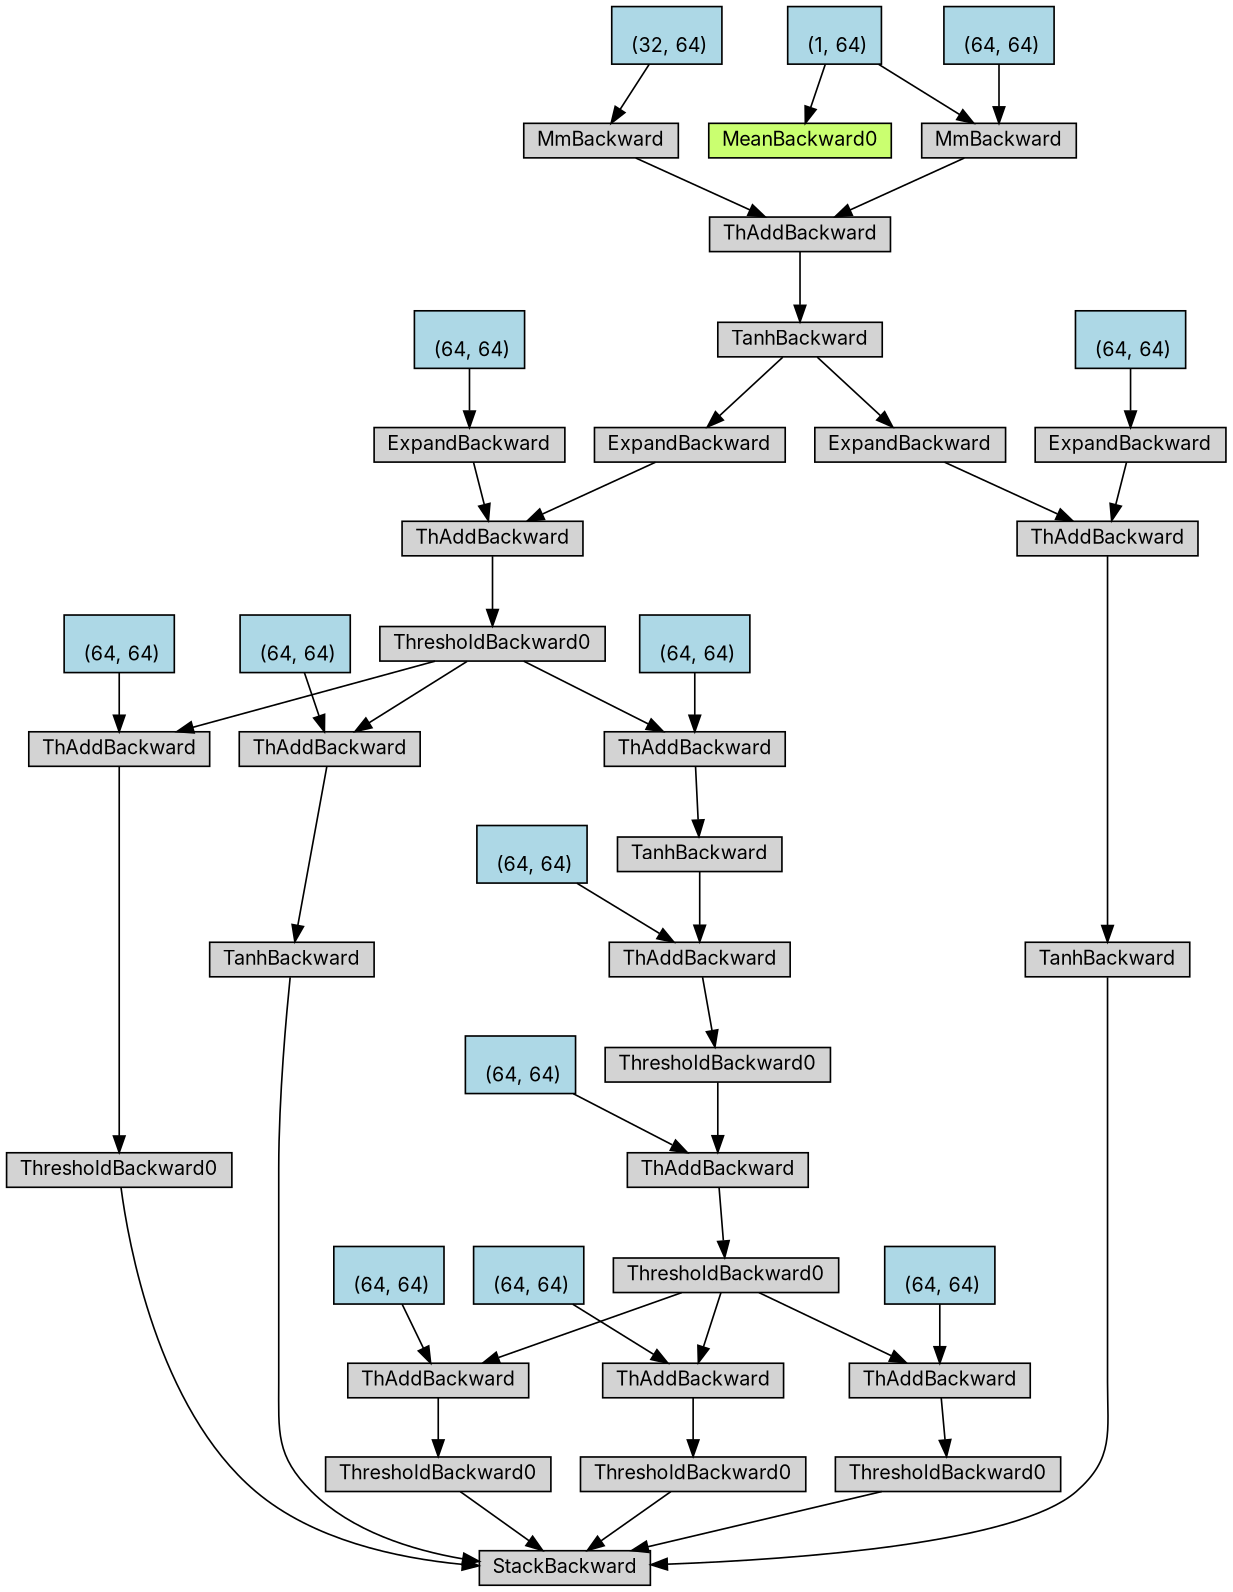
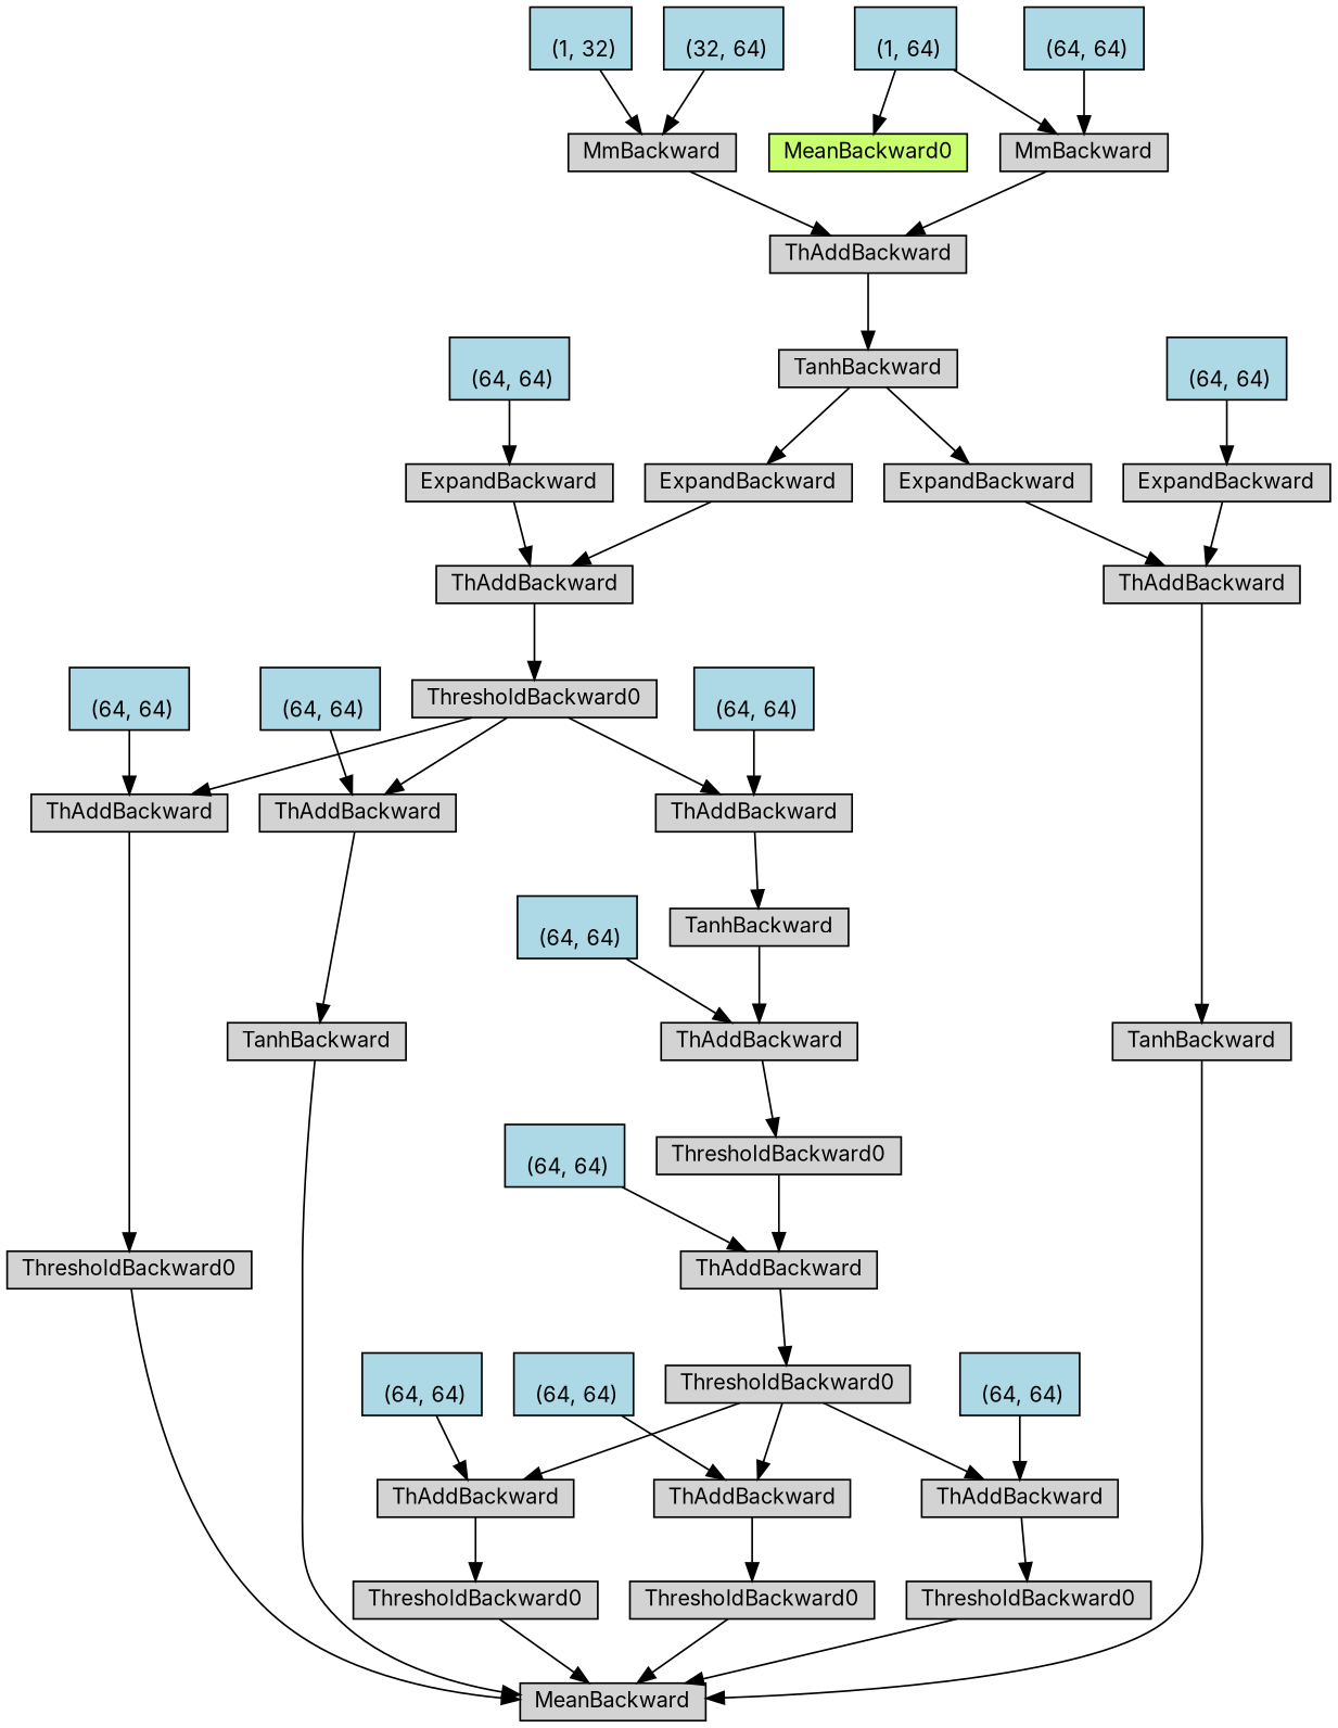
  digraph {
    fontname=Inter
    node [align=left fontname=Inter fontsize=12 ranksep=0.1 shape=box style=filled]
    edge [fontname=Inter]
    n1 [fillcolor=darkolivegreen1 height=0.2 label=MeanBackward0]
-   n2 [height=0.2 label=StackBackward]
+   n2 [height=0.2 label=MeanBackward]
    n3 [height=0.2 label=ThresholdBackward0]
    n4 [height=0.2 label=ThAddBackward]
    n5 [height=0.2 label=ThresholdBackward0]
    n6 [height=0.2 label=ThAddBackward]
    n7 [height=0.2 label=ThAddBackward]
    n8 [height=0.2 label=TanhBackward]
    n9 [height=0.2 label=TanhBackward]
    n10 [height=0.2 label=ThAddBackward]
    n11 [height=0.2 label=ExpandBackward]
    n12 [height=0.2 label=TanhBackward]
    n13 [height=0.2 label=ExpandBackward]
    n14 [height=0.2 label=ThAddBackward]
    n15 [height=0.2 label=ThAddBackward]
    n16 [height=0.2 label=MmBackward]
+   n17 [fillcolor=lightblue height=0.2 label="\n (1, 32)"]
    n18 [fillcolor=lightblue height=0.2 label="\n (32, 64)"]
    n19 [height=0.2 label=MmBackward]
    n20 [fillcolor=lightblue height=0.2 label="\n (1, 64)"]
    n21 [fillcolor=lightblue height=0.2 label="\n (64, 64)"]
    n22 [height=0.2 label=ExpandBackward]
    n23 [fillcolor=lightblue height=0.2 label="\n (64, 64)"]
    n24 [fillcolor=lightblue height=0.2 label="\n (64, 64)"]
    n25 [fillcolor=lightblue height=0.2 label="\n (64, 64)"]
    n26 [height=0.2 label=TanhBackward]
    n27 [height=0.2 label=ExpandBackward]
    n28 [fillcolor=lightblue height=0.2 label="\n (64, 64)"]
    n29 [height=0.2 label=ThresholdBackward0]
    n30 [height=0.2 label=ThAddBackward]
    n31 [height=0.2 label=ThresholdBackward0]
    n32 [height=0.2 label=ThAddBackward]
    n33 [height=0.2 label=ThAddBackward]
    n34 [height=0.2 label=ThresholdBackward0]
    n35 [height=0.2 label=ThresholdBackward0]
    n36 [height=0.2 label=ThAddBackward]
    n37 [height=0.2 label=ThresholdBackward0]
    n38 [height=0.2 label=ThAddBackward]
    n39 [fillcolor=lightblue height=0.2 label="\n (64, 64)"]
    n40 [fillcolor=lightblue height=0.2 label="\n (64, 64)"]
    n41 [fillcolor=lightblue height=0.2 label="\n (64, 64)"]
    n42 [fillcolor=lightblue height=0.2 label="\n (64, 64)"]
    n43 [fillcolor=lightblue height=0.2 label="\n (64, 64)"]
    n44 [fillcolor=lightblue height=0.2 label="\n (64, 64)"]
    n3 -> n2
    n4 -> n3
    n5 -> n4
    n5 -> n6
    n5 -> n7
    n6 -> n8
    n7 -> n9
    n8 -> n2
    n9 -> n38
    n10 -> n5
    n11 -> n10
    n12 -> n11
    n12 -> n13
    n13 -> n14
    n14 -> n26
    n15 -> n12
    n16 -> n15
+   n17 -> n16
    n18 -> n16
    n19 -> n15
    n20 -> n1
    n20 -> n19
    n21 -> n19
    n22 -> n10
    n23 -> n22
    n24 -> n4
    n25 -> n6
    n26 -> n2
    n27 -> n14
    n28 -> n27
    n29 -> n2
    n30 -> n29
    n31 -> n30
    n31 -> n32
    n31 -> n33
    n32 -> n34
    n33 -> n35
    n34 -> n2
    n35 -> n2
    n36 -> n31
    n37 -> n36
    n38 -> n37
    n39 -> n7
    n40 -> n38
    n41 -> n36
    n42 -> n30
    n43 -> n32
    n44 -> n33
  }
